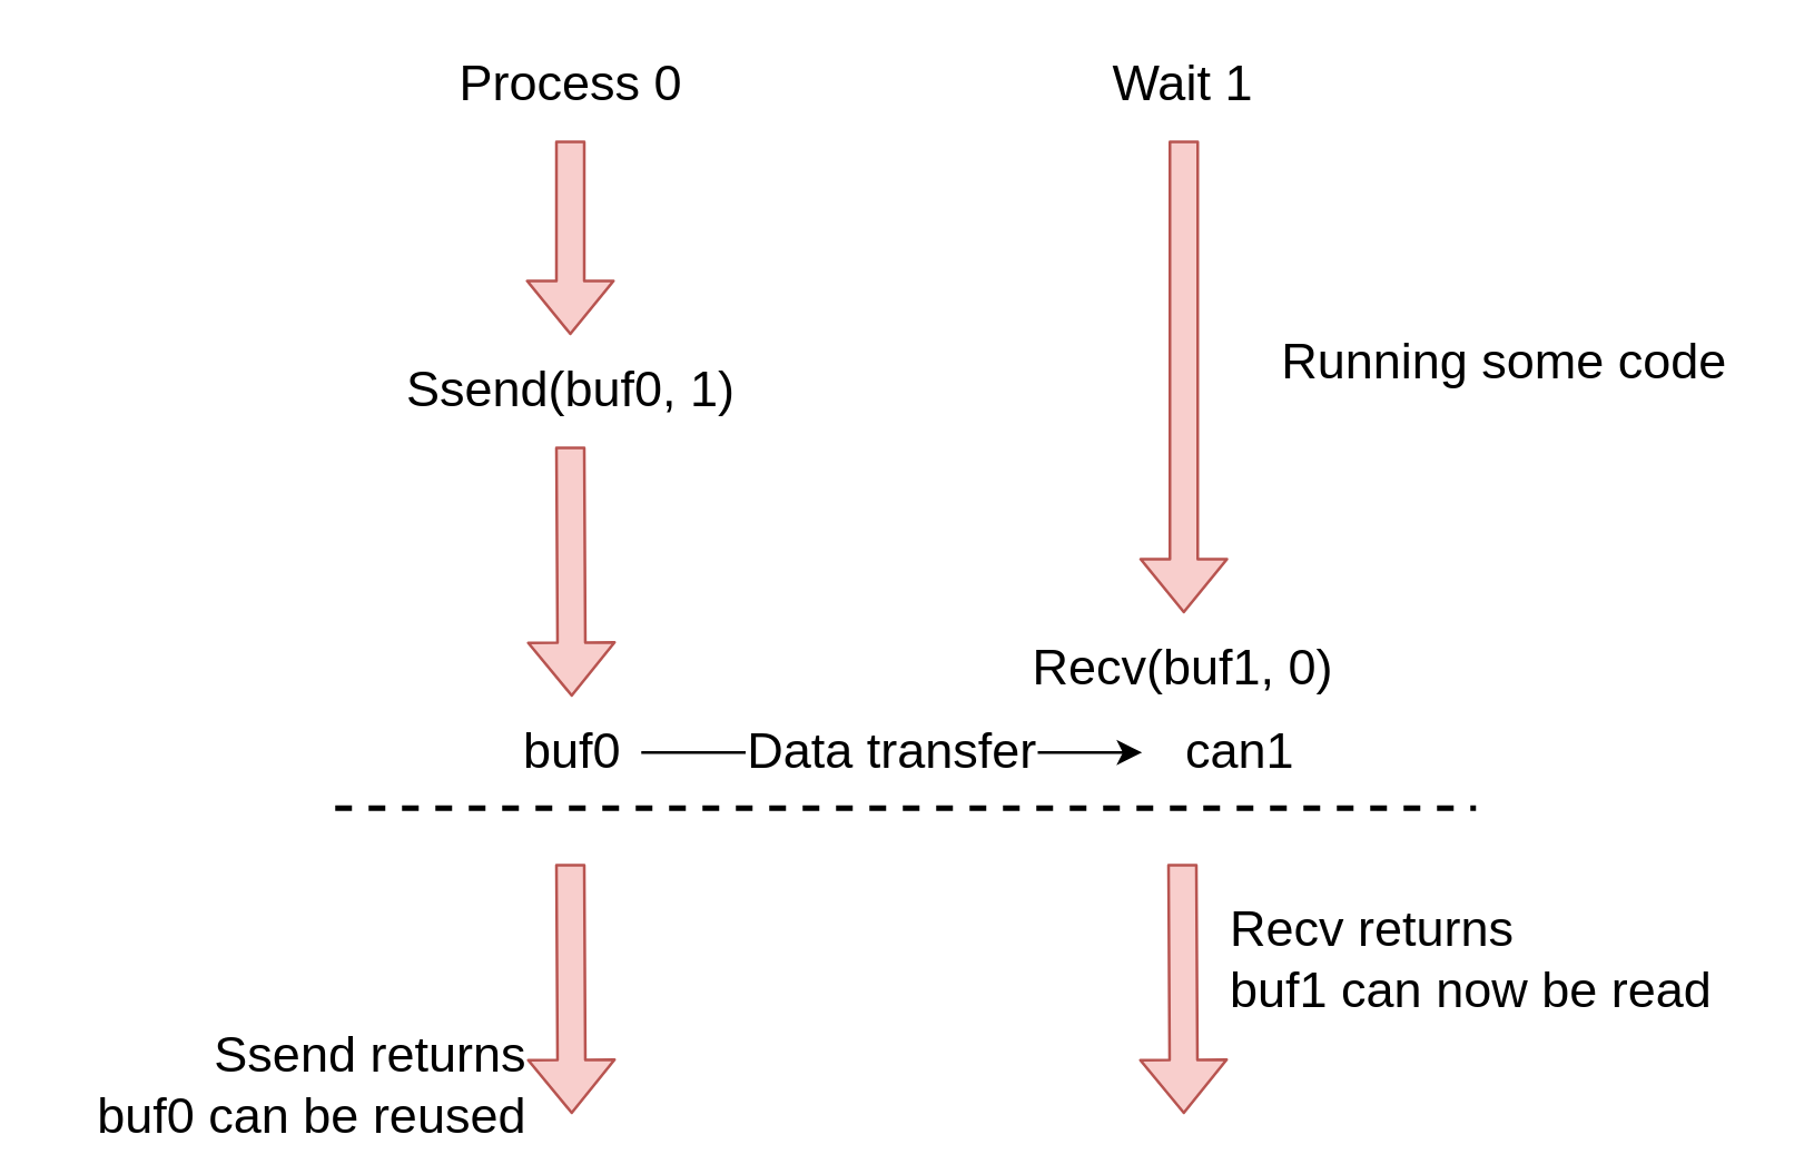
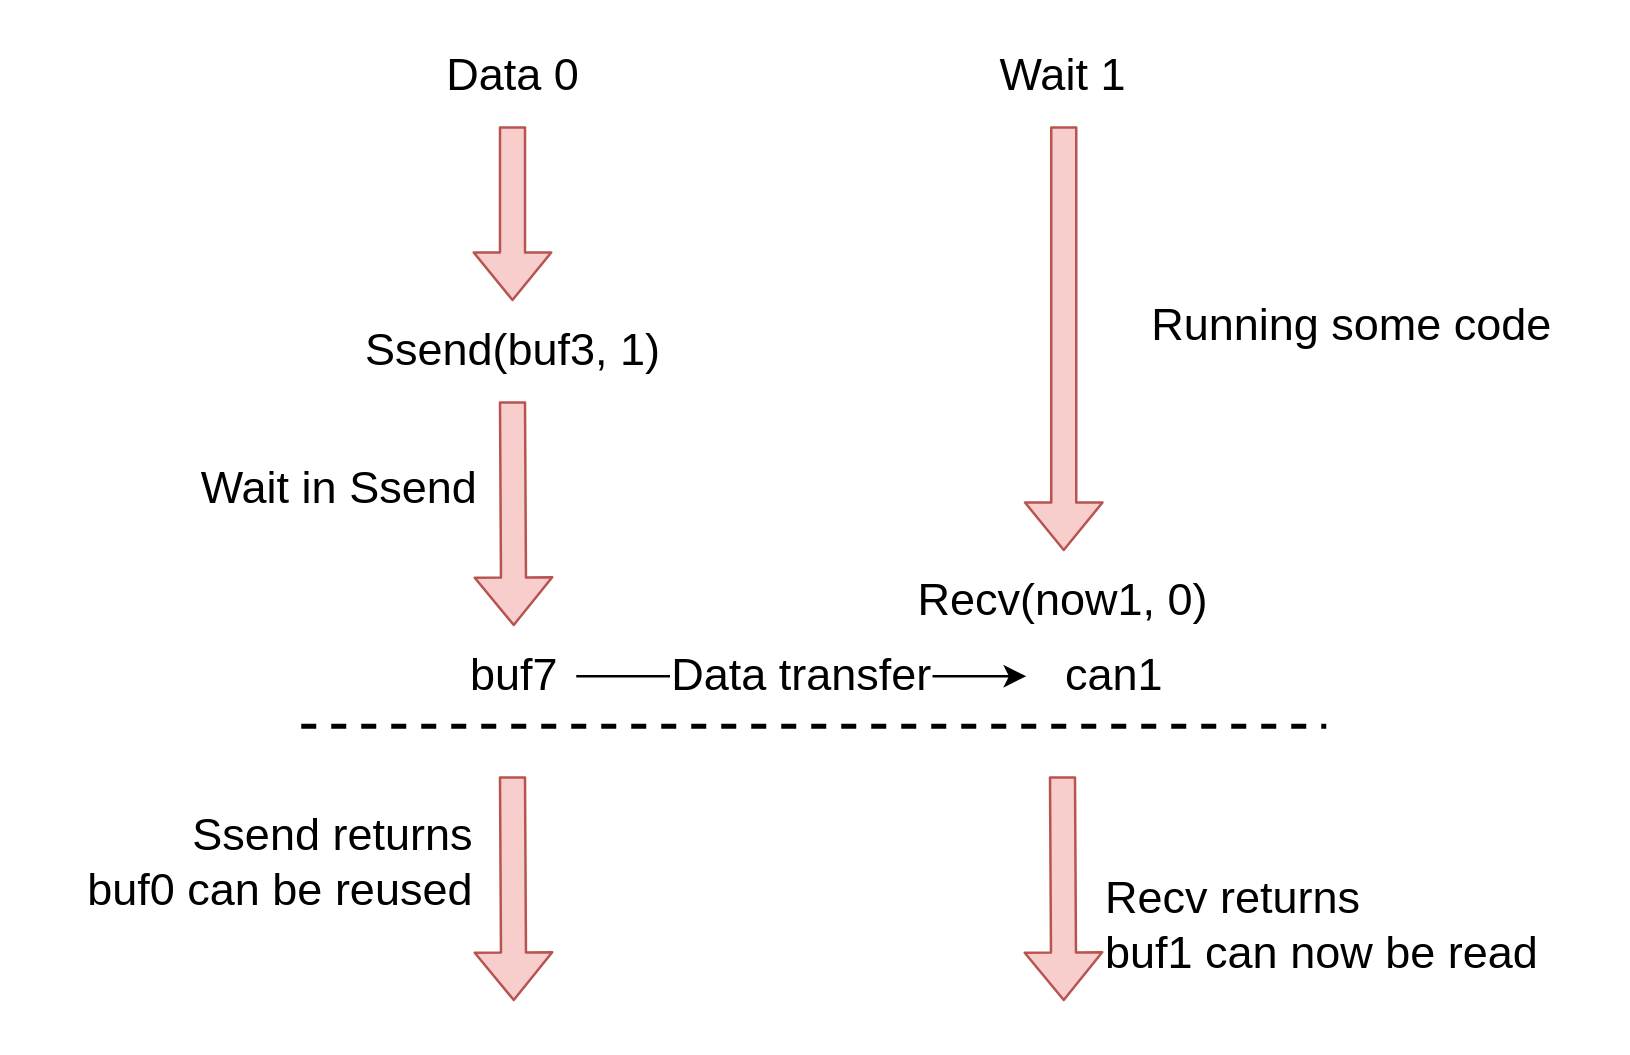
  <mxCell id="0" />
  <mxCell id="1" parent="0" />
- <mxCell id="2" value="Process 0" style="text;html=1;strokeColor=none;fillColor=none;align=center;verticalAlign=middle;whiteSpace=wrap;rounded=0;fontSize=18;" vertex="1" parent="1"><mxGeometry x="160" y="20" width="90" height="20" as="geometry" /></mxCell>
+ <mxCell id="2" value="Data 0" style="text;html=1;strokeColor=none;fillColor=none;align=center;verticalAlign=middle;whiteSpace=wrap;rounded=0;fontSize=18;" vertex="1" parent="1"><mxGeometry x="160" y="20" width="90" height="20" as="geometry" /></mxCell>
  <mxCell id="3" value="" style="shape=flexArrow;endArrow=classic;html=1;fontSize=18;fillColor=#f8cecc;strokeColor=#b85450;" edge="1" parent="1"><mxGeometry width="50" height="50" relative="1" as="geometry"><mxPoint x="204.5" y="50" as="sourcePoint" /><mxPoint x="204.5" y="120" as="targetPoint" /></mxGeometry></mxCell>
- <mxCell id="4" value="Ssend(buf0, 1)" style="text;html=1;strokeColor=none;fillColor=none;align=center;verticalAlign=middle;whiteSpace=wrap;rounded=0;fontSize=18;" vertex="1" parent="1"><mxGeometry x="140" y="130" width="130" height="20" as="geometry" /></mxCell>
+ <mxCell id="4" value="Ssend(buf3, 1)" style="text;html=1;strokeColor=none;fillColor=none;align=center;verticalAlign=middle;whiteSpace=wrap;rounded=0;fontSize=18;" vertex="1" parent="1"><mxGeometry x="140" y="130" width="130" height="20" as="geometry" /></mxCell>
  <mxCell id="5" value="" style="shape=flexArrow;endArrow=classic;html=1;fontSize=18;fillColor=#f8cecc;strokeColor=#b85450;" edge="1" parent="1"><mxGeometry width="50" height="50" relative="1" as="geometry"><mxPoint x="204.5" y="160" as="sourcePoint" /><mxPoint x="205" y="250" as="targetPoint" /></mxGeometry></mxCell>
+ <mxCell id="6" value="Wait in Ssend" style="text;html=1;align=center;verticalAlign=middle;resizable=0;points=[];autosize=1;fontSize=18;" vertex="1" parent="1"><mxGeometry x="70" y="180" width="130" height="30" as="geometry" /></mxCell>
  <mxCell id="7" value="Wait 1" style="text;html=1;strokeColor=none;fillColor=none;align=center;verticalAlign=middle;whiteSpace=wrap;rounded=0;fontSize=18;" vertex="1" parent="1"><mxGeometry x="380" y="20" width="90" height="20" as="geometry" /></mxCell>
  <mxCell id="8" value="" style="shape=flexArrow;endArrow=classic;html=1;fontSize=18;fillColor=#f8cecc;strokeColor=#b85450;" edge="1" parent="1"><mxGeometry width="50" height="50" relative="1" as="geometry"><mxPoint x="425" y="50" as="sourcePoint" /><mxPoint x="425" y="220" as="targetPoint" /></mxGeometry></mxCell>
- <mxCell id="9" value="Recv(buf1, 0)" style="text;html=1;strokeColor=none;fillColor=none;align=center;verticalAlign=middle;whiteSpace=wrap;rounded=0;fontSize=18;" vertex="1" parent="1"><mxGeometry x="360" y="230" width="130" height="20" as="geometry" /></mxCell>
+ <mxCell id="9" value="Recv(now1, 0)" style="text;html=1;strokeColor=none;fillColor=none;align=center;verticalAlign=middle;whiteSpace=wrap;rounded=0;fontSize=18;" vertex="1" parent="1"><mxGeometry x="360" y="230" width="130" height="20" as="geometry" /></mxCell>
  <mxCell id="10" value="Running some code" style="text;html=1;align=center;verticalAlign=middle;resizable=0;points=[];autosize=1;fontSize=18;" vertex="1" parent="1"><mxGeometry x="450" y="115" width="180" height="30" as="geometry" /></mxCell>
  <mxCell id="11" value="Data transfer" style="endArrow=classic;html=1;fontSize=18;" edge="1" parent="1"><mxGeometry width="50" height="50" relative="1" as="geometry"><mxPoint x="230" y="270" as="sourcePoint" /><mxPoint x="410" y="270" as="targetPoint" /></mxGeometry></mxCell>
- <mxCell id="12" value="buf0" style="text;html=1;align=center;verticalAlign=middle;resizable=0;points=[];autosize=1;fontSize=18;" vertex="1" parent="1"><mxGeometry x="180" y="255" width="50" height="30" as="geometry" /></mxCell>
+ <mxCell id="12" value="buf7" style="text;html=1;align=center;verticalAlign=middle;resizable=0;points=[];autosize=1;fontSize=18;" vertex="1" parent="1"><mxGeometry x="180" y="255" width="50" height="30" as="geometry" /></mxCell>
  <mxCell id="13" value="can1" style="text;html=1;align=center;verticalAlign=middle;resizable=0;points=[];autosize=1;fontSize=18;" vertex="1" parent="1"><mxGeometry x="420" y="255" width="50" height="30" as="geometry" /></mxCell>
  <mxCell id="14" value="" style="endArrow=none;dashed=1;html=1;fontSize=18;strokeWidth=2;" edge="1" parent="1"><mxGeometry width="50" height="50" relative="1" as="geometry"><mxPoint x="120" y="290" as="sourcePoint" /><mxPoint x="530" y="290" as="targetPoint" /></mxGeometry></mxCell>
  <mxCell id="15" value="" style="shape=flexArrow;endArrow=classic;html=1;fontSize=18;fillColor=#f8cecc;strokeColor=#b85450;" edge="1" parent="1"><mxGeometry width="50" height="50" relative="1" as="geometry"><mxPoint x="204.5" y="310" as="sourcePoint" /><mxPoint x="205" y="400" as="targetPoint" /></mxGeometry></mxCell>
- <mxCell id="16" value="Ssend returns&lt;br&gt;buf0 can be reused" style="text;html=1;align=right;verticalAlign=middle;resizable=0;points=[];autosize=1;fontSize=18;" vertex="1" parent="1"><mxGeometry x="20" y="365" width="170" height="50" as="geometry" /></mxCell>
+ <mxCell id="16" value="Ssend returns&lt;br&gt;buf0 can be reused" style="text;html=1;align=right;verticalAlign=middle;resizable=0;points=[];autosize=1;fontSize=18;" vertex="1" parent="1"><mxGeometry x="20" y="320" width="170" height="50" as="geometry" /></mxCell>
  <mxCell id="17" value="" style="shape=flexArrow;endArrow=classic;html=1;fontSize=18;fillColor=#f8cecc;strokeColor=#b85450;" edge="1" parent="1"><mxGeometry width="50" height="50" relative="1" as="geometry"><mxPoint x="424.5" y="310" as="sourcePoint" /><mxPoint x="425" y="400" as="targetPoint" /></mxGeometry></mxCell>
- <mxCell id="18" value="Recv returns&lt;br&gt;&lt;div style=&quot;&quot;&gt;&lt;span&gt;buf1 can now be read&lt;/span&gt;&lt;/div&gt;" style="text;html=1;align=left;verticalAlign=middle;resizable=0;points=[];autosize=1;fontSize=18;" vertex="1" parent="1"><mxGeometry x="440" y="320" width="190" height="50" as="geometry" /></mxCell>
+ <mxCell id="18" value="Recv returns&lt;br&gt;&lt;div style=&quot;&quot;&gt;&lt;span&gt;buf1 can now be read&lt;/span&gt;&lt;/div&gt;" style="text;html=1;align=left;verticalAlign=middle;resizable=0;points=[];autosize=1;fontSize=18;" vertex="1" parent="1"><mxGeometry x="440" y="345" width="190" height="50" as="geometry" /></mxCell>
